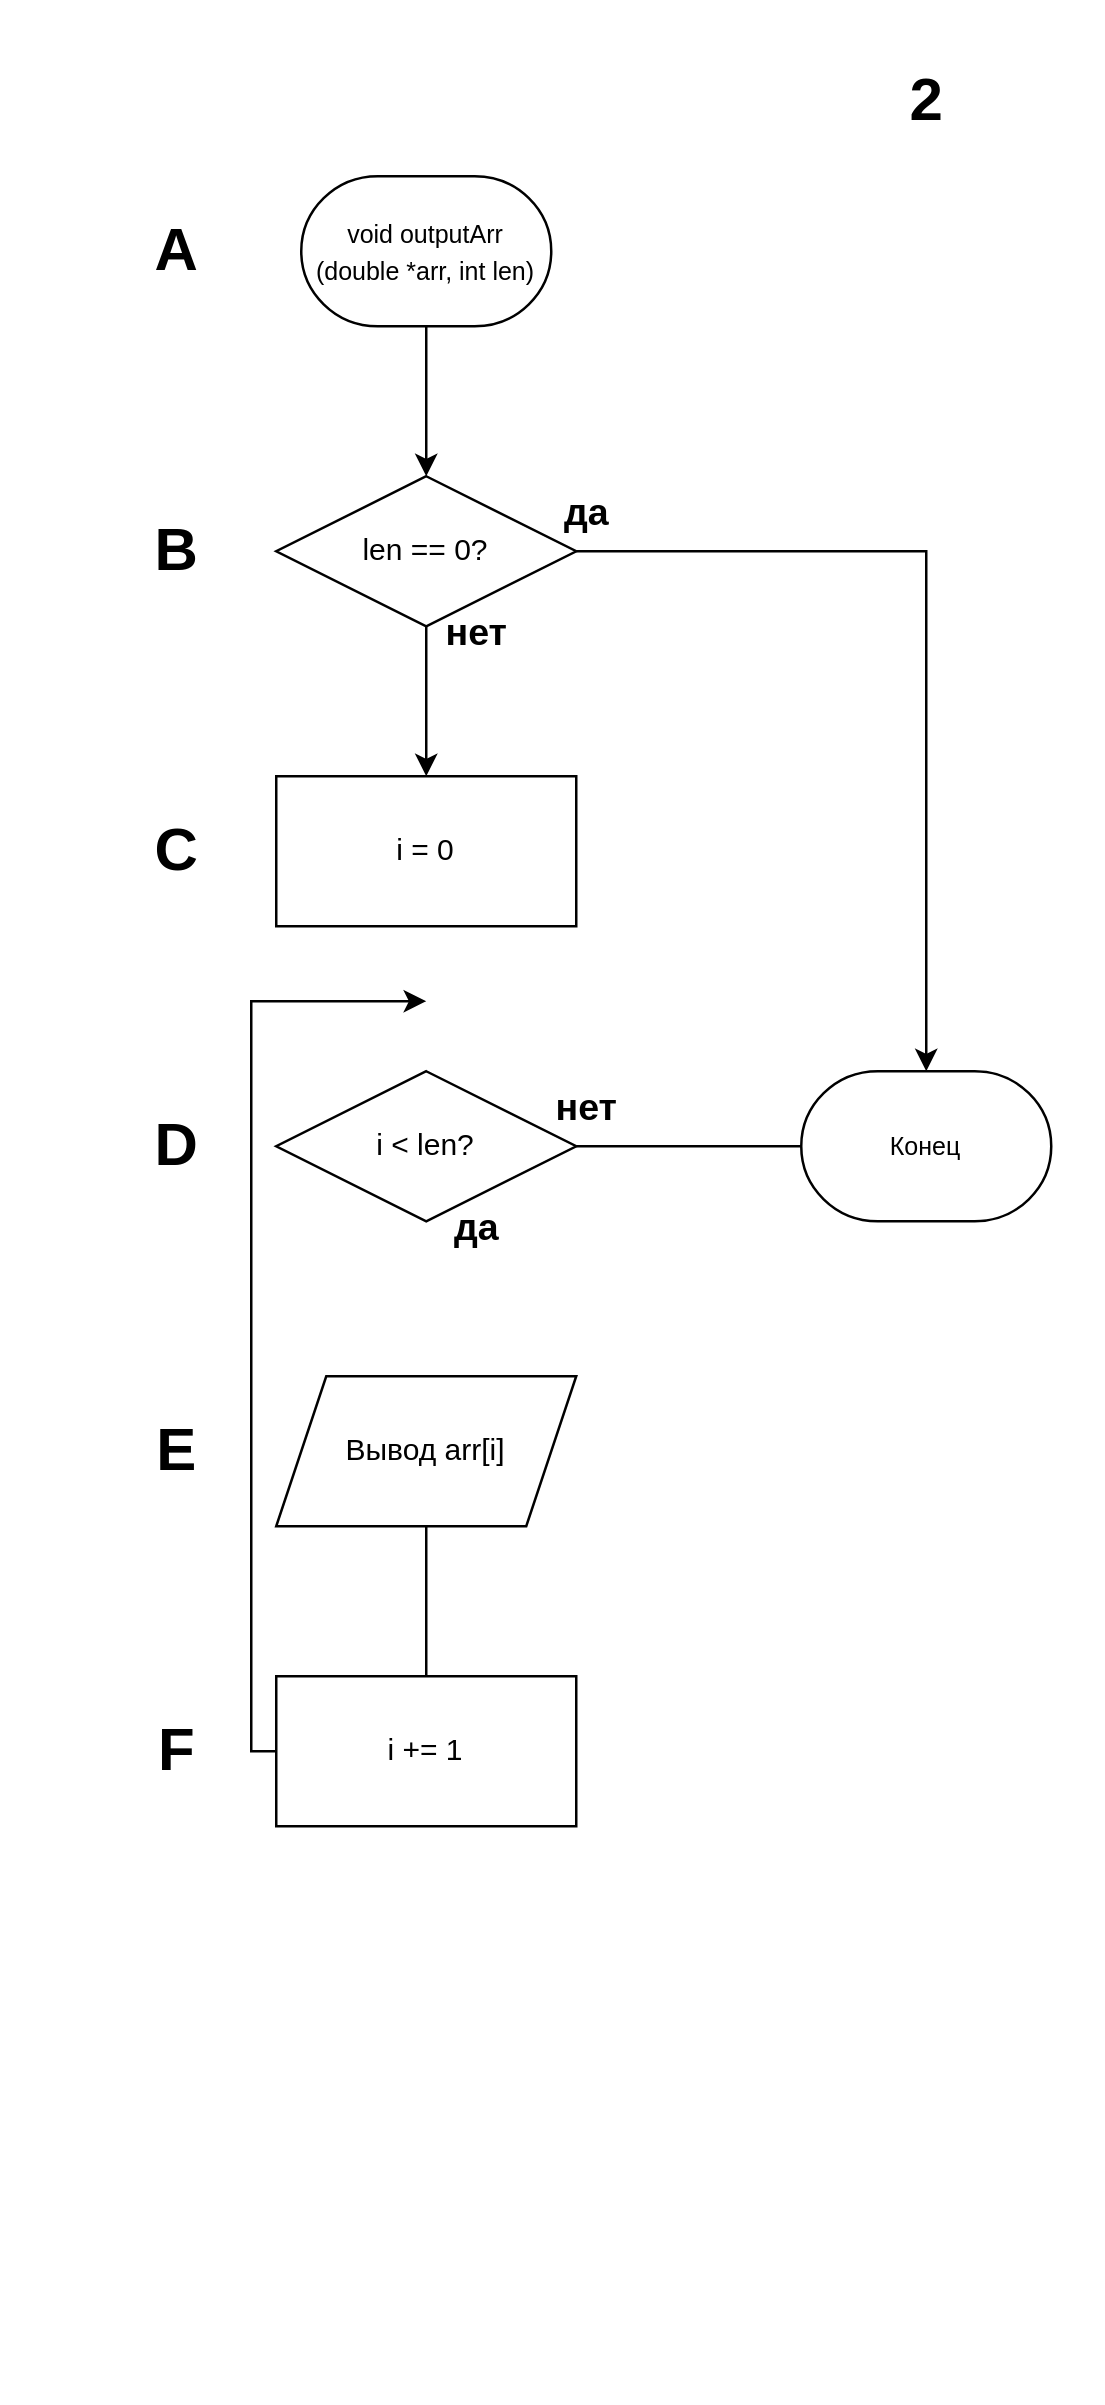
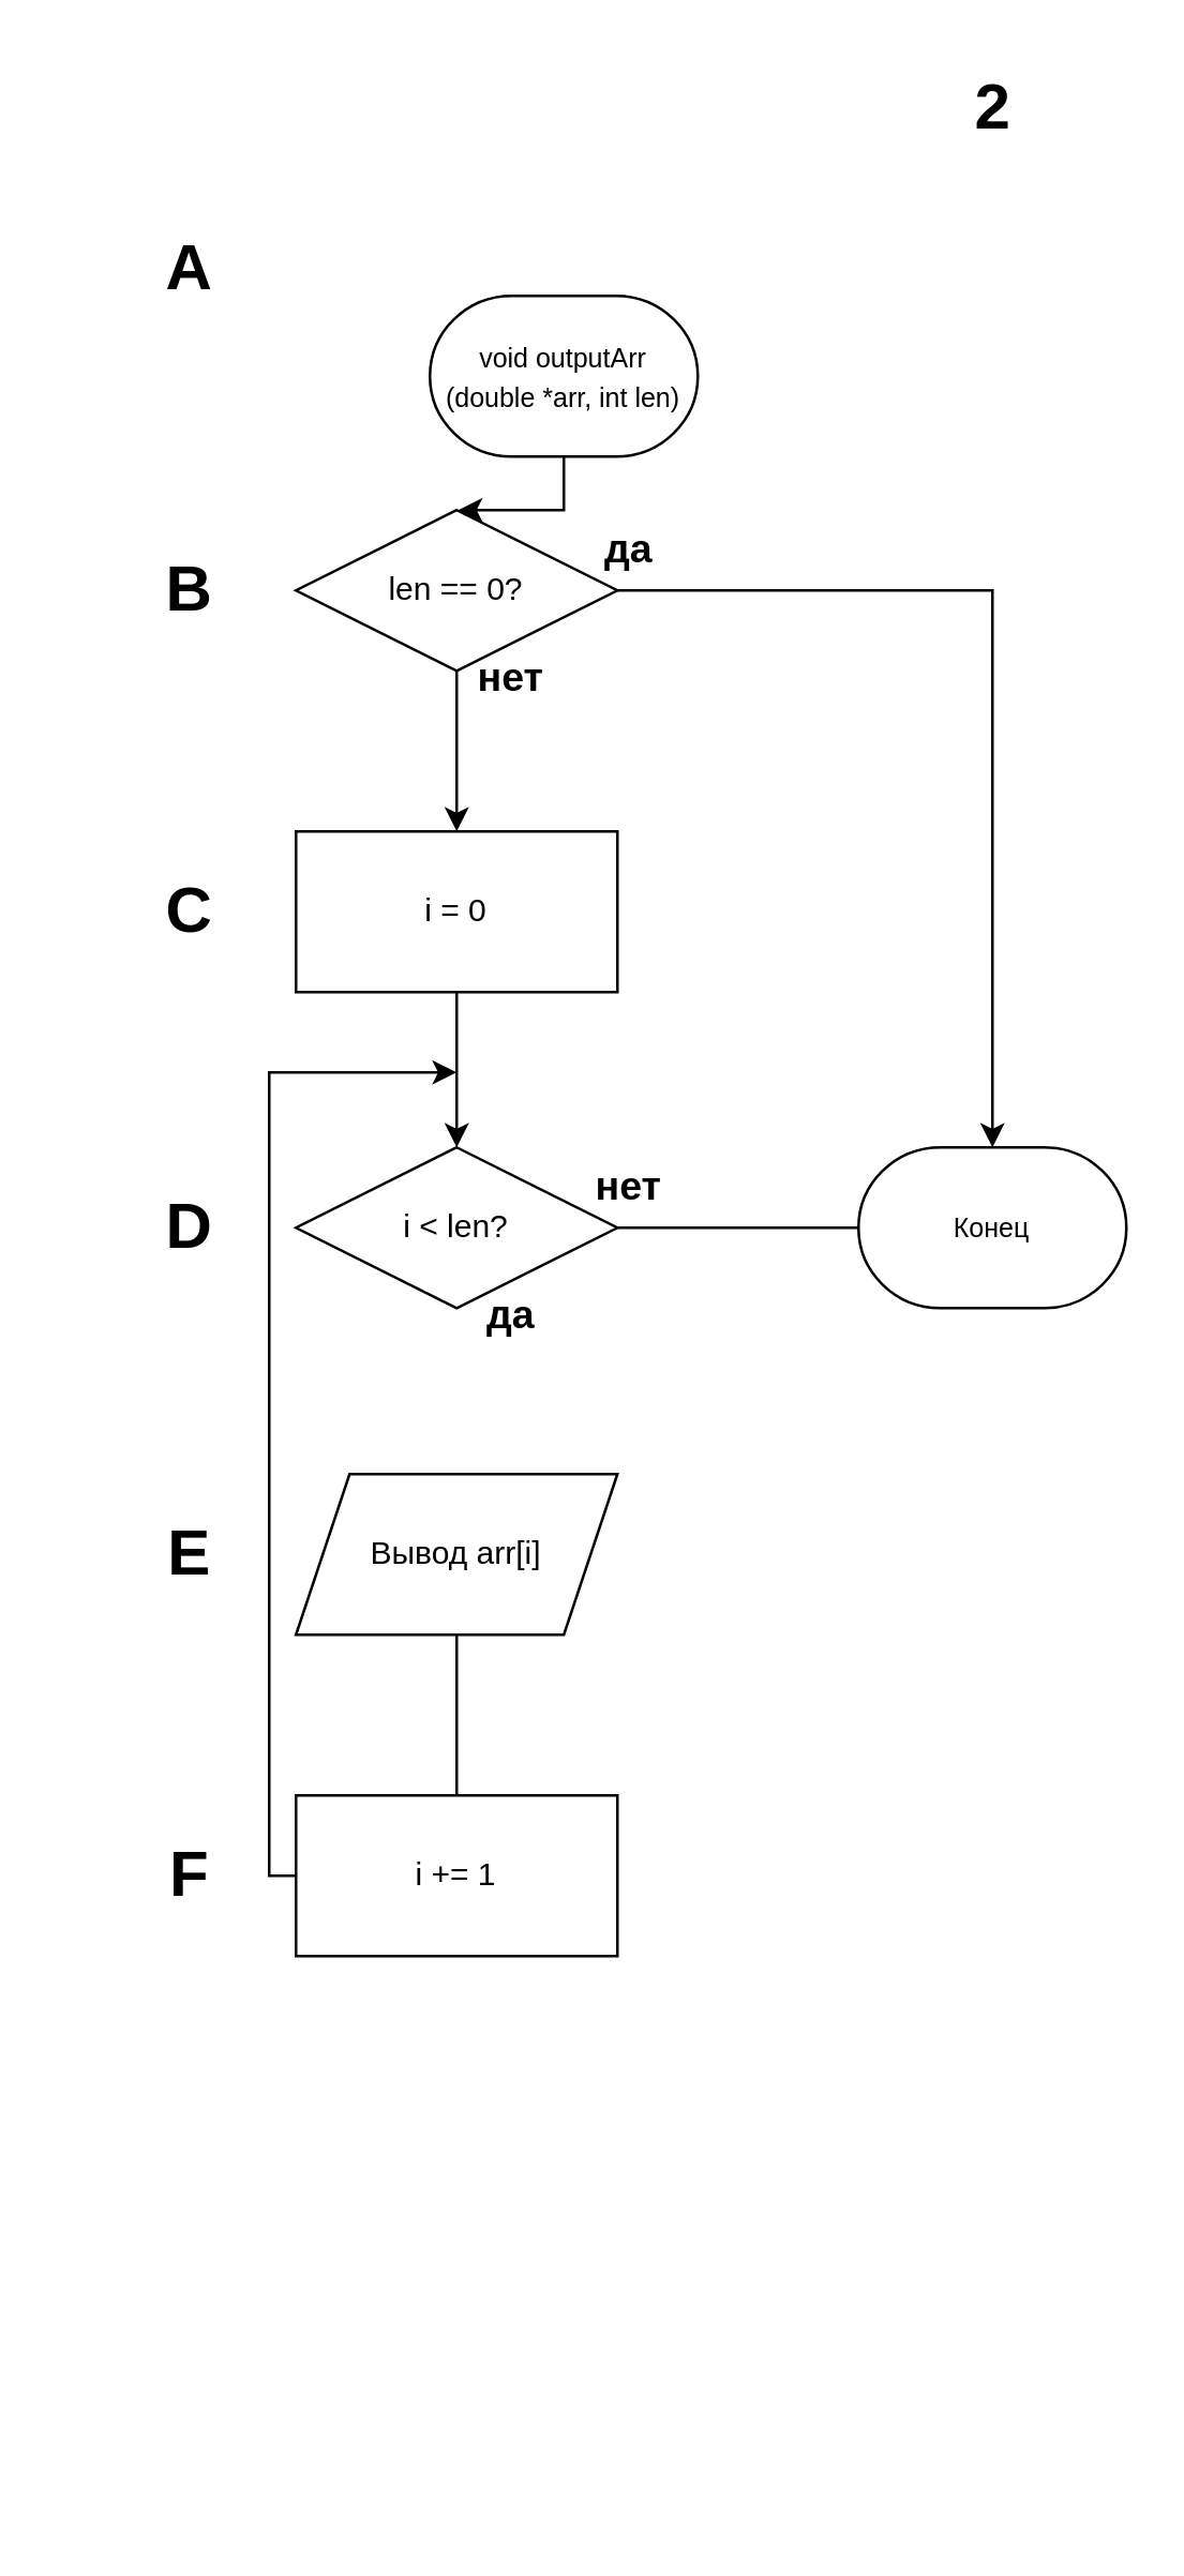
  <mxCell id="0" />
  <mxCell id="1" parent="0" />
  <mxCell id="2" value="" style="edgeStyle=orthogonalEdgeStyle;rounded=0;orthogonalLoop=1;jettySize=auto;html=1;" edge="1" parent="1" source="3"><mxGeometry relative="1" as="geometry"><mxPoint x="170" y="190" as="targetPoint" /></mxGeometry></mxCell>
- <mxCell id="3" value="&lt;font style=&quot;font-size: 10px;&quot;&gt;void outputArr (double *arr, int len)&lt;/font&gt;" style="strokeWidth=1;html=1;shape=mxgraph.flowchart.terminator;whiteSpace=wrap;" vertex="1" parent="1"><mxGeometry x="120" y="70" width="100" height="60" as="geometry" /></mxCell>
+ <mxCell id="3" value="&lt;font style=&quot;font-size: 10px;&quot;&gt;void outputArr (double *arr, int len)&lt;/font&gt;" style="strokeWidth=1;html=1;shape=mxgraph.flowchart.terminator;whiteSpace=wrap;" vertex="1" parent="1"><mxGeometry x="160" y="110" width="100" height="60" as="geometry" /></mxCell>
  <mxCell id="4" value="" style="edgeStyle=orthogonalEdgeStyle;rounded=0;orthogonalLoop=1;jettySize=auto;html=1;" edge="1" parent="1" source="6" target="15"><mxGeometry relative="1" as="geometry" /></mxCell>
  <mxCell id="5" value="" style="edgeStyle=orthogonalEdgeStyle;rounded=0;orthogonalLoop=1;jettySize=auto;html=1;" edge="1" parent="1" source="6" target="18"><mxGeometry relative="1" as="geometry" /></mxCell>
  <mxCell id="6" value="len == 0?" style="rhombus;whiteSpace=wrap;html=1;" vertex="1" parent="1"><mxGeometry x="110" y="190" width="120" height="60" as="geometry" /></mxCell>
  <mxCell id="7" value="D" style="text;strokeColor=none;fillColor=none;html=1;fontSize=24;fontStyle=1;verticalAlign=middle;align=center;" vertex="1" parent="1"><mxGeometry x="20" y="438" width="100" height="40" as="geometry" /></mxCell>
  <mxCell id="8" value="C" style="text;strokeColor=none;fillColor=none;html=1;fontSize=24;fontStyle=1;verticalAlign=middle;align=center;" vertex="1" parent="1"><mxGeometry x="20" y="320" width="100" height="40" as="geometry" /></mxCell>
  <mxCell id="9" value="B" style="text;strokeColor=none;fillColor=none;html=1;fontSize=24;fontStyle=1;verticalAlign=middle;align=center;" vertex="1" parent="1"><mxGeometry x="20" y="200" width="100" height="40" as="geometry" /></mxCell>
  <mxCell id="10" value="A" style="text;strokeColor=none;fillColor=none;html=1;fontSize=24;fontStyle=1;verticalAlign=middle;align=center;" vertex="1" parent="1"><mxGeometry x="20" y="80" width="100" height="40" as="geometry" /></mxCell>
  <mxCell id="11" value="E" style="text;strokeColor=none;fillColor=none;html=1;fontSize=24;fontStyle=1;verticalAlign=middle;align=center;" vertex="1" parent="1"><mxGeometry x="20" y="560" width="100" height="40" as="geometry" /></mxCell>
  <mxCell id="12" value="F" style="text;strokeColor=none;fillColor=none;html=1;fontSize=24;fontStyle=1;verticalAlign=middle;align=center;" vertex="1" parent="1"><mxGeometry x="20" y="680" width="100" height="40" as="geometry" /></mxCell>
  <mxCell id="13" style="edgeStyle=orthogonalEdgeStyle;rounded=0;orthogonalLoop=1;jettySize=auto;html=1;entryX=0.5;entryY=0;entryDx=0;entryDy=0;" edge="1" parent="1"><mxGeometry relative="1" as="geometry"><mxPoint x="150" y="670" as="targetPoint" /><Array as="points"><mxPoint x="90" y="940" /><mxPoint x="90" y="841" /><mxPoint x="91" y="841" /><mxPoint x="91" y="640" /><mxPoint x="150" y="640" /></Array></mxGeometry></mxCell>
  <mxCell id="14" value="2" style="text;strokeColor=none;fillColor=none;html=1;fontSize=24;fontStyle=1;verticalAlign=middle;align=center;" vertex="1" parent="1"><mxGeometry x="320" width="100" height="40" as="geometry" y="20" /></mxCell>
  <mxCell id="15" value="&lt;font style=&quot;font-size: 10px;&quot;&gt;Конец&lt;/font&gt;" style="strokeWidth=1;html=1;shape=mxgraph.flowchart.terminator;whiteSpace=wrap;" vertex="1" parent="1"><mxGeometry x="320" y="428" width="100" height="60" as="geometry" /></mxCell>
  <mxCell id="16" value="&lt;font style=&quot;font-size: 15px;&quot;&gt;да&lt;/font&gt;" style="text;strokeColor=none;fillColor=none;html=1;fontSize=24;fontStyle=1;verticalAlign=middle;align=center;" vertex="1" parent="1"><mxGeometry x="184" y="182" width="100" height="40" as="geometry" /></mxCell>
+ <mxCell id="17" value="" style="edgeStyle=orthogonalEdgeStyle;rounded=0;orthogonalLoop=1;jettySize=auto;html=1;" edge="1" parent="1" source="18" target="20"><mxGeometry relative="1" as="geometry" /></mxCell>
  <mxCell id="18" value="i = 0" style="rounded=0;whiteSpace=wrap;html=1;" vertex="1" parent="1"><mxGeometry x="110" y="310" width="120" height="60" as="geometry" /></mxCell>
  <mxCell id="19" value="&lt;font style=&quot;font-size: 15px;&quot;&gt;нет&lt;/font&gt;" style="text;strokeColor=none;fillColor=none;html=1;fontSize=24;fontStyle=1;verticalAlign=middle;align=center;" vertex="1" parent="1"><mxGeometry x="140" y="230" width="100" height="40" as="geometry" /></mxCell>
  <mxCell id="20" value="i &amp;lt; len?" style="rhombus;whiteSpace=wrap;html=1;" vertex="1" parent="1"><mxGeometry x="110" y="428" width="120" height="60" as="geometry" /></mxCell>
  <mxCell id="21" value="&lt;font style=&quot;font-size: 15px;&quot;&gt;нет&lt;/font&gt;" style="text;strokeColor=none;fillColor=none;html=1;fontSize=24;fontStyle=1;verticalAlign=middle;align=center;" vertex="1" parent="1"><mxGeometry x="184" y="420" width="100" height="40" as="geometry" /></mxCell>
  <mxCell id="22" value="&lt;font style=&quot;font-size: 15px;&quot;&gt;да&lt;/font&gt;" style="text;strokeColor=none;fillColor=none;html=1;fontSize=24;fontStyle=1;verticalAlign=middle;align=center;" vertex="1" parent="1"><mxGeometry x="140" y="468" width="100" height="40" as="geometry" /></mxCell>
  <mxCell id="23" value="" style="edgeStyle=orthogonalEdgeStyle;rounded=0;orthogonalLoop=1;jettySize=auto;html=1;endArrow=none;" edge="1" parent="1" source="24" target="26"><mxGeometry relative="1" as="geometry" /></mxCell>
  <mxCell id="24" value="Вывод arr[i]" style="shape=parallelogram;perimeter=parallelogramPerimeter;whiteSpace=wrap;html=1;fixedSize=1;" vertex="1" parent="1"><mxGeometry x="110" y="550" width="120" height="60" as="geometry" /></mxCell>
  <mxCell id="25" style="edgeStyle=orthogonalEdgeStyle;rounded=0;orthogonalLoop=1;jettySize=auto;html=1;exitX=0;exitY=0.5;exitDx=0;exitDy=0;" edge="1" parent="1" source="26"><mxGeometry relative="1" as="geometry"><mxPoint x="170" y="400" as="targetPoint" /><mxPoint x="100" y="728" as="sourcePoint" /><Array as="points"><mxPoint x="100" y="700" /></Array></mxGeometry></mxCell>
  <mxCell id="26" value="i += 1" style="rounded=0;whiteSpace=wrap;html=1;" vertex="1" parent="1"><mxGeometry x="110" y="670" width="120" height="60" as="geometry" /></mxCell>
  <mxCell id="27" style="edgeStyle=orthogonalEdgeStyle;rounded=0;orthogonalLoop=1;jettySize=auto;html=1;entryX=0;entryY=0.5;entryDx=0;entryDy=0;entryPerimeter=0;endArrow=none;" edge="1" parent="1" source="20" target="15"><mxGeometry relative="1" as="geometry" /></mxCell>
